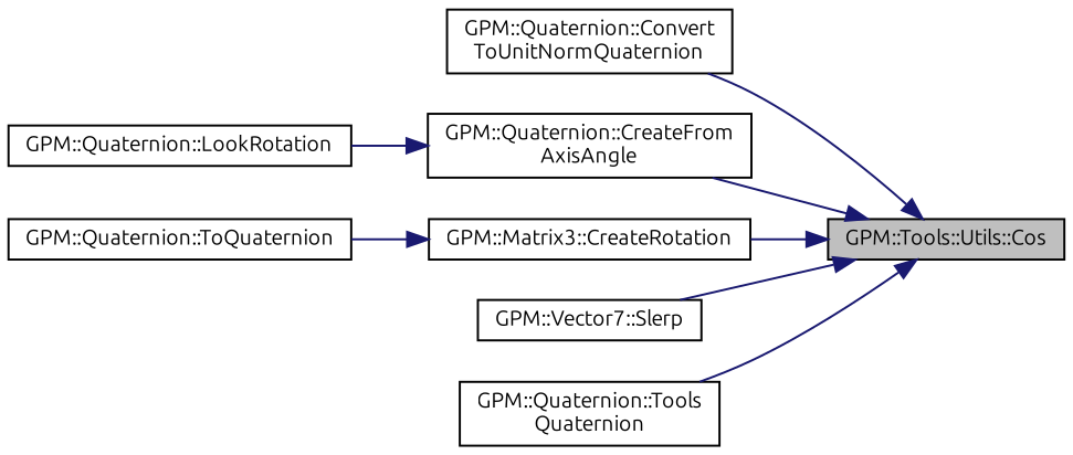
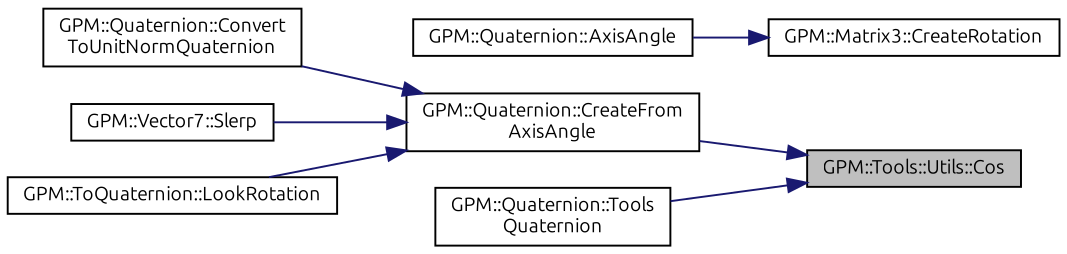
  digraph {
    fontname=Ubuntu
    rankdir=RL
    node [color=black fillcolor=white fontname=Ubuntu fontsize=10 shape=record style=filled]
    edge [color=midnightblue dir=back fontname=Ubuntu fontsize=10 labelfontname=Helvetica labelfontsize=10 style=solid]
    n1 [fillcolor=grey75 fontcolor=black height=0.2 label="GPM::Tools::Utils::Cos" width=0.4]
    n2 [height=0.2 label="GPM::Quaternion::Convert\lToUnitNormQuaternion" width=0.4]
    n3 [height=0.2 label="GPM::Quaternion::CreateFrom\lAxisAngle" width=0.4]
    n4 [height=0.2 label="GPM::Matrix3::CreateRotation" width=0.4]
    n5 [height=0.2 label="GPM::Vector7::Slerp" width=0.4]
    n6 [height=0.2 label="GPM::Quaternion::Tools\lQuaternion" width=0.4]
-   n7 [height=0.2 label="GPM::Quaternion::LookRotation" width=0.4]
-   n8 [height=0.2 label="GPM::Quaternion::ToQuaternion" width=0.4]
-   n1 -> n2
+   n7 [height=0.2 label="GPM::ToQuaternion::LookRotation" width=0.4]
+   n8 [height=0.2 label="GPM::Quaternion::AxisAngle" width=0.4]
+   n3 -> n2
    n1 -> n3
-   n1 -> n4
-   n1 -> n5
+   n3 -> n5
    n1 -> n6
    n3 -> n7
    n4 -> n8
  }
